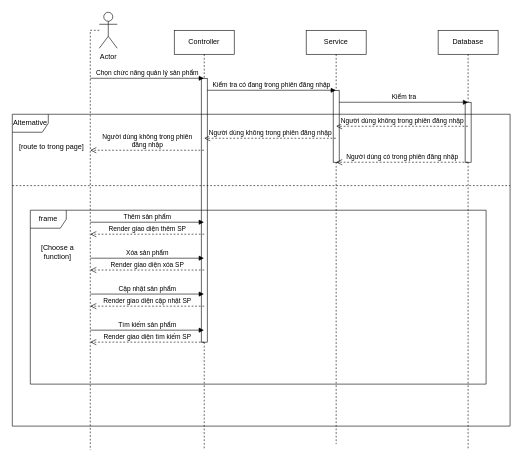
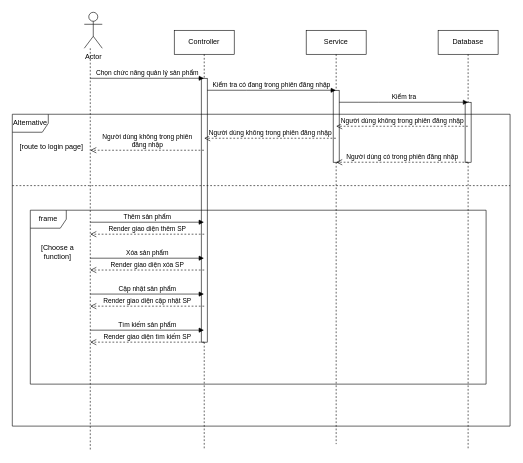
  <mxCell id="0" />
  <mxCell id="1" parent="0" />
  <mxCell id="2" value="Controller" style="shape=umlLifeline;perimeter=lifelinePerimeter;whiteSpace=wrap;html=1;container=1;dropTarget=0;collapsible=0;recursiveResize=0;outlineConnect=0;portConstraint=eastwest;newEdgeStyle={&quot;curved&quot;:0,&quot;rounded&quot;:0};" parent="1" vertex="1"><mxGeometry x="290" y="50" width="100" height="700" as="geometry" /></mxCell>
  <mxCell id="3" value="" style="html=1;points=[[0,0,0,0,5],[0,1,0,0,-5],[1,0,0,0,5],[1,1,0,0,-5]];perimeter=orthogonalPerimeter;outlineConnect=0;targetShapes=umlLifeline;portConstraint=eastwest;newEdgeStyle={&quot;curved&quot;:0,&quot;rounded&quot;:0};" parent="2" vertex="1"><mxGeometry x="45" y="80" width="10" height="440" as="geometry" /></mxCell>
  <mxCell id="4" style="edgeStyle=orthogonalEdgeStyle;rounded=0;orthogonalLoop=1;jettySize=auto;html=1;dashed=1;endArrow=none;startFill=0;" parent="1" source="5" edge="1"><mxGeometry relative="1" as="geometry"><mxPoint x="150" y="750" as="targetPoint" /><Array as="points"><mxPoint x="150" y="740" /><mxPoint x="150" y="740" /></Array></mxGeometry></mxCell>
- <mxCell id="5" value="Actor" style="shape=umlActor;verticalLabelPosition=bottom;verticalAlign=top;html=1;" parent="1" vertex="1"><mxGeometry x="165" y="20" width="30" height="60" as="geometry" /></mxCell>
+ <mxCell id="5" value="Actor" style="shape=umlActor;verticalLabelPosition=bottom;verticalAlign=top;html=1;" parent="1" vertex="1"><mxGeometry x="140" y="20" width="30" height="60" as="geometry" /></mxCell>
  <mxCell id="6" value="Service" style="shape=umlLifeline;perimeter=lifelinePerimeter;whiteSpace=wrap;html=1;container=1;dropTarget=0;collapsible=0;recursiveResize=0;outlineConnect=0;portConstraint=eastwest;newEdgeStyle={&quot;curved&quot;:0,&quot;rounded&quot;:0};" parent="1" vertex="1"><mxGeometry x="510" y="50" width="100" height="690" as="geometry" /></mxCell>
  <mxCell id="7" value="" style="html=1;points=[[0,0,0,0,5],[0,1,0,0,-5],[1,0,0,0,5],[1,1,0,0,-5]];perimeter=orthogonalPerimeter;outlineConnect=0;targetShapes=umlLifeline;portConstraint=eastwest;newEdgeStyle={&quot;curved&quot;:0,&quot;rounded&quot;:0};" parent="6" vertex="1"><mxGeometry x="45" y="100" width="10" height="120" as="geometry" /></mxCell>
  <mxCell id="8" value="Database" style="shape=umlLifeline;perimeter=lifelinePerimeter;whiteSpace=wrap;html=1;container=1;dropTarget=0;collapsible=0;recursiveResize=0;outlineConnect=0;portConstraint=eastwest;newEdgeStyle={&quot;curved&quot;:0,&quot;rounded&quot;:0};" parent="1" vertex="1"><mxGeometry x="730" y="50" width="100" height="700" as="geometry" /></mxCell>
  <mxCell id="9" value="" style="html=1;points=[[0,0,0,0,5],[0,1,0,0,-5],[1,0,0,0,5],[1,1,0,0,-5]];perimeter=orthogonalPerimeter;outlineConnect=0;targetShapes=umlLifeline;portConstraint=eastwest;newEdgeStyle={&quot;curved&quot;:0,&quot;rounded&quot;:0};" parent="8" vertex="1"><mxGeometry x="45" y="120" width="10" height="100" as="geometry" /></mxCell>
  <mxCell id="10" value="Chọn chức năng quản lý sản phẩm" style="html=1;verticalAlign=bottom;endArrow=block;curved=0;rounded=0;" parent="1" edge="1"><mxGeometry width="80" relative="1" as="geometry"><mxPoint x="150" y="130" as="sourcePoint" /><mxPoint x="339.5" y="130" as="targetPoint" /><Array as="points" /></mxGeometry></mxCell>
  <mxCell id="11" value="Kiểm tra có đang trong phiên đăng nhập" style="html=1;verticalAlign=bottom;endArrow=block;curved=0;rounded=0;" parent="1" source="3" target="6" edge="1"><mxGeometry width="80" relative="1" as="geometry"><mxPoint x="360" y="150" as="sourcePoint" /><mxPoint x="529.5" y="150" as="targetPoint" /><Array as="points"><mxPoint x="410" y="150" /></Array></mxGeometry></mxCell>
  <mxCell id="12" value="Kiểm tra" style="html=1;verticalAlign=bottom;endArrow=block;curved=0;rounded=0;" parent="1" source="7" edge="1"><mxGeometry width="80" relative="1" as="geometry"><mxPoint x="570" y="170" as="sourcePoint" /><mxPoint x="780" y="170" as="targetPoint" /><Array as="points"><mxPoint x="630" y="170" /></Array></mxGeometry></mxCell>
  <mxCell id="13" value="Người dùng không trong phiên đăng nhập" style="html=1;verticalAlign=bottom;endArrow=open;dashed=1;endSize=8;curved=0;rounded=0;" parent="1" edge="1"><mxGeometry relative="1" as="geometry"><mxPoint x="779.5" y="210" as="sourcePoint" /><mxPoint x="560" y="210" as="targetPoint" /></mxGeometry></mxCell>
  <mxCell id="14" value="Người dùng không trong phiên đăng nhập" style="html=1;verticalAlign=bottom;endArrow=open;dashed=1;endSize=8;curved=0;rounded=0;" parent="1" edge="1"><mxGeometry relative="1" as="geometry"><mxPoint x="559.5" y="230" as="sourcePoint" /><mxPoint x="340" y="230" as="targetPoint" /></mxGeometry></mxCell>
  <mxCell id="15" value="Người dùng không trong phiên&lt;div&gt;đăng nhập&lt;/div&gt;" style="html=1;verticalAlign=bottom;endArrow=open;dashed=1;endSize=8;curved=0;rounded=0;" parent="1" edge="1"><mxGeometry relative="1" as="geometry"><mxPoint x="339.5" y="250" as="sourcePoint" /><mxPoint x="150" y="250" as="targetPoint" /></mxGeometry></mxCell>
  <mxCell id="16" value="Alternative" style="shape=umlFrame;whiteSpace=wrap;html=1;pointerEvents=0;" parent="1" vertex="1"><mxGeometry x="20" y="190" width="830" height="520" as="geometry" /></mxCell>
- <mxCell id="17" value="[route to trong page]" style="text;html=1;align=center;verticalAlign=middle;resizable=0;points=[];autosize=1;strokeColor=none;fillColor=none;" parent="1" vertex="1"><mxGeometry x="20" y="230" width="130" height="30" as="geometry" /></mxCell>
+ <mxCell id="17" value="[route to login page]" style="text;html=1;align=center;verticalAlign=middle;resizable=0;points=[];autosize=1;strokeColor=none;fillColor=none;" parent="1" vertex="1"><mxGeometry x="20" y="230" width="130" height="30" as="geometry" /></mxCell>
  <mxCell id="18" value="" style="line;strokeWidth=1;fillColor=none;align=left;verticalAlign=middle;spacingTop=-1;spacingLeft=3;spacingRight=3;rotatable=0;labelPosition=right;points=[];portConstraint=eastwest;strokeColor=inherit;dashed=1;" parent="1" vertex="1"><mxGeometry x="20" y="305" width="830" height="8" as="geometry" /></mxCell>
  <mxCell id="19" value="Người dùng có trong phiên đăng nhập" style="html=1;verticalAlign=bottom;endArrow=open;dashed=1;endSize=8;curved=0;rounded=0;" parent="1" source="8" edge="1"><mxGeometry relative="1" as="geometry"><mxPoint x="640" y="270" as="sourcePoint" /><mxPoint x="560" y="270" as="targetPoint" /></mxGeometry></mxCell>
  <mxCell id="20" value="frame" style="shape=umlFrame;whiteSpace=wrap;html=1;pointerEvents=0;" parent="1" vertex="1"><mxGeometry x="50" y="350" width="760" height="290" as="geometry" /></mxCell>
  <mxCell id="21" value="Thêm sản phẩm" style="html=1;verticalAlign=bottom;endArrow=block;curved=0;rounded=0;" parent="1" edge="1"><mxGeometry width="80" relative="1" as="geometry"><mxPoint x="150" y="370" as="sourcePoint" /><mxPoint x="339.5" y="370" as="targetPoint" /><Array as="points"><mxPoint x="230" y="370" /></Array></mxGeometry></mxCell>
  <mxCell id="22" value="[Choose a&lt;div&gt;function]&lt;/div&gt;" style="text;html=1;align=center;verticalAlign=middle;resizable=0;points=[];autosize=1;strokeColor=none;fillColor=none;" parent="1" vertex="1"><mxGeometry x="55" y="400" width="80" height="40" as="geometry" /></mxCell>
  <mxCell id="23" value="Xóa sản phẩm" style="html=1;verticalAlign=bottom;endArrow=block;curved=0;rounded=0;" parent="1" edge="1"><mxGeometry x="0.0" width="80" relative="1" as="geometry"><mxPoint x="150" y="430" as="sourcePoint" /><mxPoint x="339.5" y="430" as="targetPoint" /><Array as="points"><mxPoint x="230" y="430" /></Array><mxPoint as="offset" /></mxGeometry></mxCell>
  <mxCell id="24" value="Cập nhật sản phẩm" style="html=1;verticalAlign=bottom;endArrow=block;curved=0;rounded=0;" parent="1" edge="1"><mxGeometry width="80" relative="1" as="geometry"><mxPoint x="150" y="489.83" as="sourcePoint" /><mxPoint x="339.5" y="489.83" as="targetPoint" /><Array as="points"><mxPoint x="230" y="489.83" /></Array></mxGeometry></mxCell>
  <mxCell id="25" value="Tìm kiếm sản phẩm" style="html=1;verticalAlign=bottom;endArrow=block;curved=0;rounded=0;" parent="1" edge="1"><mxGeometry width="80" relative="1" as="geometry"><mxPoint x="150" y="550" as="sourcePoint" /><mxPoint x="339.5" y="550" as="targetPoint" /><Array as="points"><mxPoint x="230" y="550" /></Array></mxGeometry></mxCell>
  <mxCell id="26" value="Render giao diện thêm SP" style="html=1;verticalAlign=bottom;endArrow=open;dashed=1;endSize=8;curved=0;rounded=0;" parent="1" edge="1"><mxGeometry relative="1" as="geometry"><mxPoint x="340" y="390" as="sourcePoint" /><mxPoint x="150" y="390" as="targetPoint" /></mxGeometry></mxCell>
  <mxCell id="27" value="Render giao diện xóa SP" style="html=1;verticalAlign=bottom;endArrow=open;dashed=1;endSize=8;curved=0;rounded=0;" parent="1" edge="1"><mxGeometry relative="1" as="geometry"><mxPoint x="340" y="449.76" as="sourcePoint" /><mxPoint x="150" y="449.76" as="targetPoint" /></mxGeometry></mxCell>
  <mxCell id="28" value="Render giao diện cập nhật SP" style="html=1;verticalAlign=bottom;endArrow=open;dashed=1;endSize=8;curved=0;rounded=0;" parent="1" edge="1"><mxGeometry relative="1" as="geometry"><mxPoint x="340" y="510" as="sourcePoint" /><mxPoint x="150" y="510" as="targetPoint" /></mxGeometry></mxCell>
  <mxCell id="29" value="Render giao diện tìm kiếm SP" style="html=1;verticalAlign=bottom;endArrow=open;dashed=1;endSize=8;curved=0;rounded=0;" parent="1" edge="1"><mxGeometry relative="1" as="geometry"><mxPoint x="340" y="570" as="sourcePoint" /><mxPoint x="150" y="570" as="targetPoint" /></mxGeometry></mxCell>
